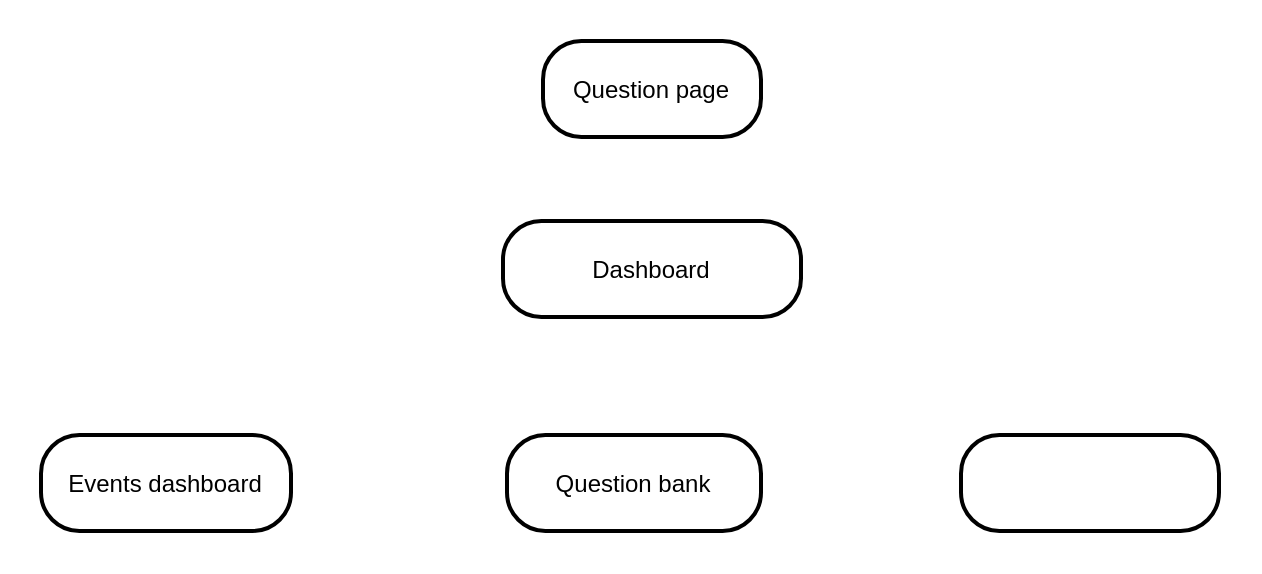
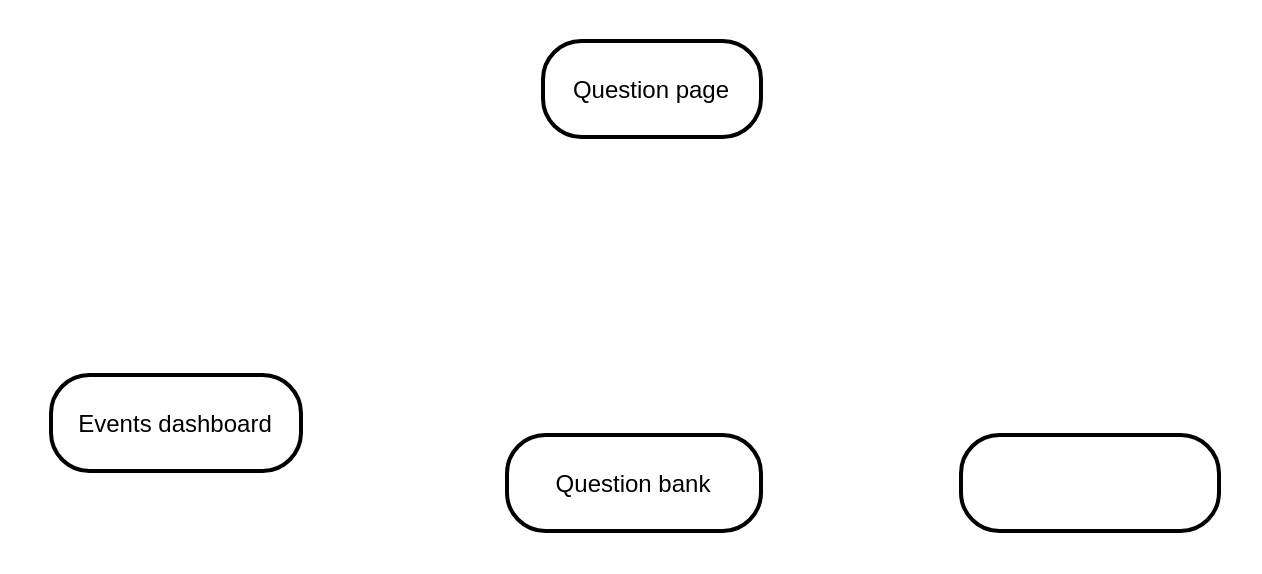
  <mxCell id="0" />
  <mxCell id="1" parent="0" />
  <mxCell id="2" value="Question page" style="rounded=1;arcSize=40;strokeWidth=2" parent="1" vertex="1"><mxGeometry x="271" y="20" width="109" height="48" as="geometry" /></mxCell>
- <mxCell id="3" value="Dashboard" style="rounded=1;arcSize=40;strokeWidth=2" parent="1" vertex="1"><mxGeometry x="251" y="110" width="149" height="48" as="geometry" /></mxCell>
- <mxCell id="4" value="Events dashboard" style="rounded=1;arcSize=40;strokeWidth=2" parent="1" vertex="1"><mxGeometry x="20" y="217" width="125" height="48" as="geometry" /></mxCell>
+ <mxCell id="4" value="Events dashboard" style="rounded=1;arcSize=40;strokeWidth=2" parent="1" vertex="1"><mxGeometry x="25" y="187" width="125" height="48" as="geometry" /></mxCell>
  <mxCell id="5" value="Question bank" style="rounded=1;arcSize=40;strokeWidth=2" parent="1" vertex="1"><mxGeometry x="253" y="217" width="127" height="48" as="geometry" /></mxCell>
  <mxCell id="6" value="" style="rounded=1;arcSize=40;strokeWidth=2" parent="1" vertex="1"><mxGeometry x="480" y="217" width="129" height="48" as="geometry" /></mxCell>
